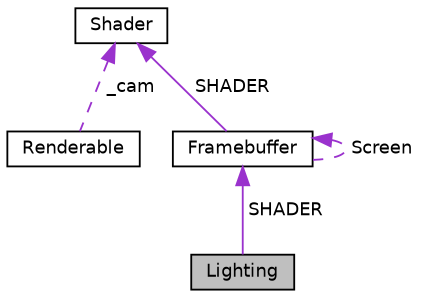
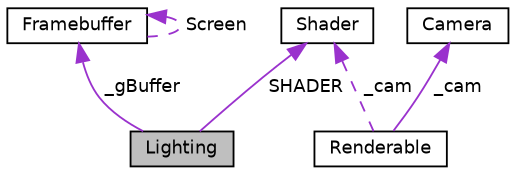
  digraph {
    node [color=black fillcolor=white fontname=Helvetica fontsize=10 shape=record style=filled]
    edge [color=darkorchid3 dir=back fontname=Helvetica fontsize=10 labelfontname=Helvetica labelfontsize=10 style=solid]
    n1 [fillcolor=grey75 fontcolor=black height=0.2 label=Lighting width=0.4]
    n2 [height=0.2 label=Renderable width=0.4]
    n3 [height=0.2 label=Shader width=0.4]
+   n4 [height=0.2 label=Camera width=0.4]
    n5 [height=0.2 label=Framebuffer width=0.4]
-   n3 -> n5 [label=" SHADER"]
+   n3 -> n1 [label=" SHADER"]
    n3 -> n2 [label=" _cam" style=dashed]
-   n5 -> n1 [label=" SHADER"]
+   n4 -> n2 [label=" _cam"]
+   n5 -> n1 [label=" _gBuffer"]
    n5 -> n5 [label=" Screen" style=dashed]
  }
